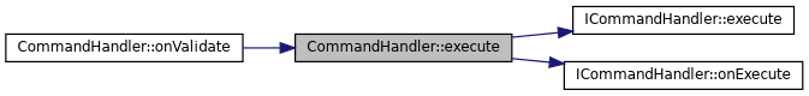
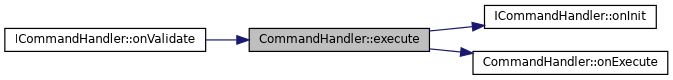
  digraph {
    rankdir=LR
    node [color=black fillcolor=white fontname=Helvetica fontsize=10 shape=record style=filled]
    edge [color=midnightblue fontname=Helvetica fontsize=10 labelfontname=Helvetica labelfontsize=10 style=solid]
    n1 [fillcolor=grey75 fontcolor=black height=0.2 label="CommandHandler::execute" width=0.4]
-   n2 [height=0.2 label="ICommandHandler::execute" width=0.4]
-   n3 [height=0.2 label="ICommandHandler::onExecute" width=0.4]
-   n4 [height=0.2 label="CommandHandler::onValidate" width=0.4]
+   n2 [height=0.2 label="ICommandHandler::onInit" width=0.4]
+   n3 [height=0.2 label="CommandHandler::onExecute" width=0.4]
+   n4 [height=0.2 label="ICommandHandler::onValidate" width=0.4]
    n1 -> n2
    n1 -> n3
    n4 -> n1
  }
